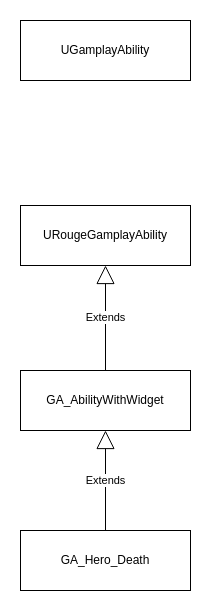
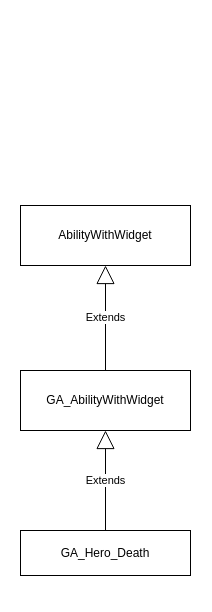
  <mxCell id="0" />
  <mxCell id="1" parent="0" />
- <mxCell id="2" value="URougeGamplayAbility" style="rounded=0;whiteSpace=wrap;html=1;" vertex="1" parent="1"><mxGeometry x="20" y="205" width="170" height="60" as="geometry" /></mxCell>
- <mxCell id="3" value="UGamplayAbility" style="rounded=0;whiteSpace=wrap;html=1;" vertex="1" parent="1"><mxGeometry x="20" y="20" width="170" height="60" as="geometry" /></mxCell>
+ <mxCell id="2" value="AbilityWithWidget" style="rounded=0;whiteSpace=wrap;html=1;" vertex="1" parent="1"><mxGeometry x="20" y="205" width="170" height="60" as="geometry" /></mxCell>
  <mxCell id="4" value="GA_AbilityWithWidget" style="rounded=0;whiteSpace=wrap;html=1;" vertex="1" parent="1"><mxGeometry x="20" y="370" width="170" height="60" as="geometry" /></mxCell>
  <mxCell id="5" value="Extends" style="endArrow=block;endSize=16;endFill=0;html=1;rounded=0;exitX=0.5;exitY=0;exitDx=0;exitDy=0;entryX=0.5;entryY=1;entryDx=0;entryDy=0;" edge="1" parent="1" source="4"><mxGeometry width="160" relative="1" as="geometry"><mxPoint x="105" y="390" as="sourcePoint" /><mxPoint x="105" y="265" as="targetPoint" /></mxGeometry></mxCell>
- <mxCell id="6" value="GA_Hero_Death" style="rounded=0;whiteSpace=wrap;html=1;" vertex="1" parent="1"><mxGeometry x="20" y="530" width="170" height="60" as="geometry" /></mxCell>
+ <mxCell id="6" value="GA_Hero_Death" style="rounded=0;whiteSpace=wrap;html=1;" vertex="1" parent="1"><mxGeometry x="20" y="530" width="170" height="45" as="geometry" /></mxCell>
  <mxCell id="7" value="Extends" style="endArrow=block;endSize=16;endFill=0;html=1;rounded=0;exitX=0.5;exitY=0;exitDx=0;exitDy=0;entryX=0.5;entryY=1;entryDx=0;entryDy=0;" edge="1" parent="1" source="6"><mxGeometry width="160" relative="1" as="geometry"><mxPoint x="105" y="535" as="sourcePoint" /><mxPoint x="105" y="430" as="targetPoint" /></mxGeometry></mxCell>
